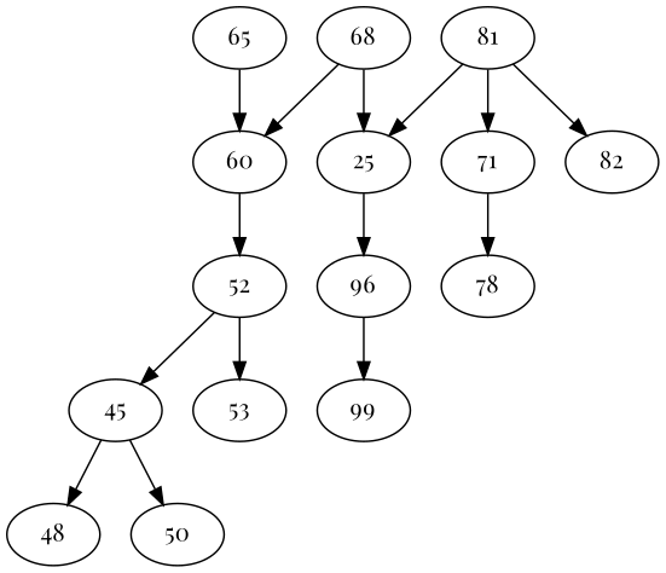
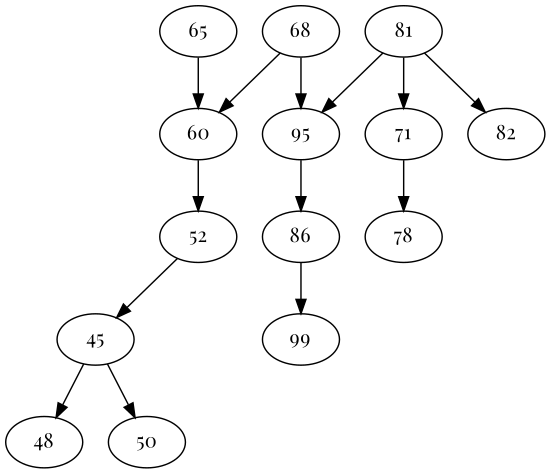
  digraph {
    fontname="Playfair Display"
    node [fontname="Playfair Display"]
    edge [fontname="Playfair Display"]
    n1 [label=48]
    45
    50
    52
-   53
    60
    65
    68
-   95 [label=25]
-   96
+   95
+   96 [label=86]
    81
    n12 [label=71]
    82
    n14 [label=99]
    n15 [label=78]
    45 -> n1
    45 -> 50
    52 -> 45
-   52 -> 53
    60 -> 52
    65 -> 60
    68 -> 60
    68 -> 95
    95 -> 96
    96 -> n14
    81 -> 95
    81 -> n12
    81 -> 82
    n12 -> n15
  }
